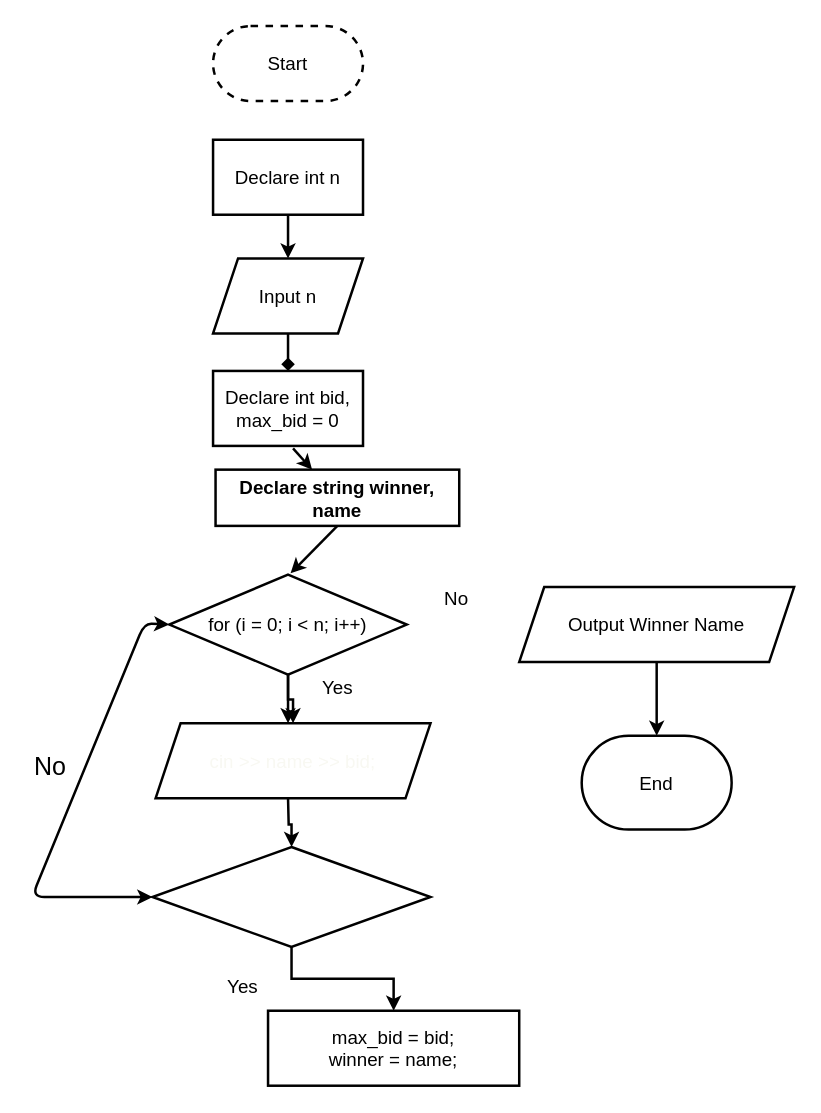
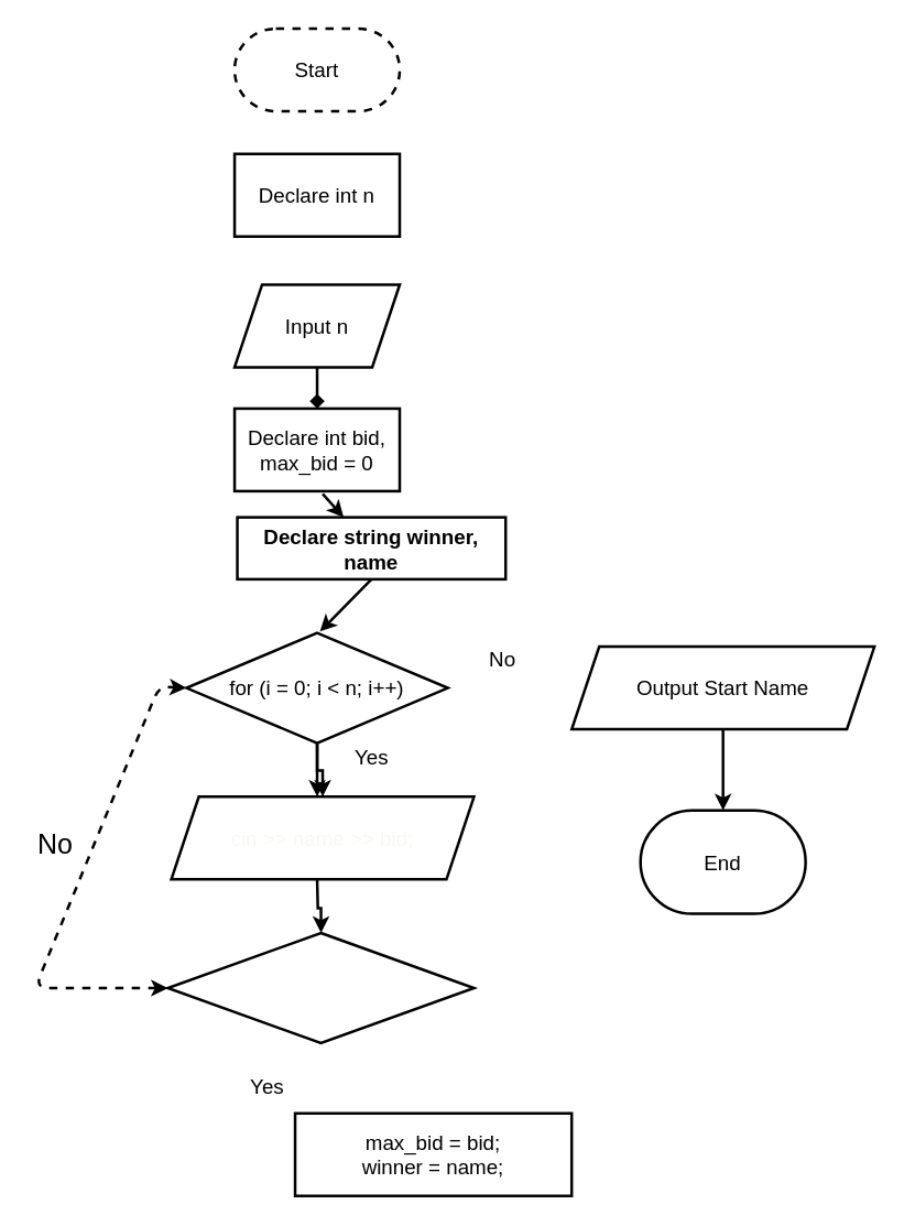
  <mxCell id="0" />
  <mxCell id="1" parent="0" />
  <mxCell id="2" value="&lt;font style=&quot;font-size: 15px;&quot;&gt;Start&lt;/font&gt;" style="rounded=1;whiteSpace=wrap;html=1;arcSize=50;fontSize=15;strokeWidth=2;dashed=1;" parent="1" vertex="1"><mxGeometry x="170" y="20" width="120" height="60" as="geometry" /></mxCell>
  <mxCell id="3" value="" style="edgeStyle=orthogonalEdgeStyle;rounded=0;orthogonalLoop=1;jettySize=auto;html=1;fontSize=15;strokeWidth=2;" parent="1" source="5" edge="1"><mxGeometry relative="1" as="geometry"><mxPoint x="230" y="578" as="targetPoint" /></mxGeometry></mxCell>
  <mxCell id="4" value="" style="edgeStyle=orthogonalEdgeStyle;rounded=0;orthogonalLoop=1;jettySize=auto;html=1;fontSize=15;strokeWidth=2;" parent="1" source="5" target="15" edge="1"><mxGeometry relative="1" as="geometry" /></mxCell>
  <mxCell id="5" value="&lt;span style=&quot;font-size: 15px;&quot;&gt;for (i = 0; i &amp;lt; n; i++)&lt;/span&gt;" style="rhombus;whiteSpace=wrap;html=1;fontSize=15;strokeWidth=2;" parent="1" vertex="1"><mxGeometry x="135" y="459" width="190" height="80" as="geometry" /></mxCell>
  <mxCell id="6" value="" style="edgeStyle=orthogonalEdgeStyle;rounded=0;orthogonalLoop=1;jettySize=auto;html=1;fontSize=15;strokeWidth=2;" edge="1" parent="1" target="14"><mxGeometry relative="1" as="geometry"><mxPoint x="230" y="638" as="sourcePoint" /></mxGeometry></mxCell>
  <mxCell id="7" value="&lt;font style=&quot;font-size: 15px;&quot;&gt;Yes&lt;/font&gt;" style="text;html=1;align=center;verticalAlign=middle;whiteSpace=wrap;rounded=0;fontSize=15;strokeWidth=2;" parent="1" vertex="1"><mxGeometry x="250" y="539" width="40" height="20" as="geometry" /></mxCell>
  <mxCell id="8" value="&lt;span style=&quot;font-size: 15px;&quot;&gt;Input n&lt;/span&gt;" style="shape=parallelogram;perimeter=parallelogramPerimeter;whiteSpace=wrap;html=1;fixedSize=1;fontSize=15;strokeWidth=2;" parent="1" vertex="1"><mxGeometry x="170" y="206" width="120" height="60" as="geometry" /></mxCell>
  <mxCell id="9" value="" style="edgeStyle=orthogonalEdgeStyle;rounded=0;orthogonalLoop=1;jettySize=auto;html=1;fontSize=15;strokeWidth=2;" parent="1" source="10" target="12" edge="1"><mxGeometry relative="1" as="geometry" /></mxCell>
- <mxCell id="10" value="&lt;span style=&quot;font-size: 15px;&quot;&gt;Output Winner Name&lt;/span&gt;" style="shape=parallelogram;perimeter=parallelogramPerimeter;whiteSpace=wrap;html=1;fixedSize=1;fontSize=15;strokeWidth=2;" parent="1" vertex="1"><mxGeometry x="415" y="469" width="220" height="60" as="geometry" /></mxCell>
+ <mxCell id="10" value="&lt;span style=&quot;font-size: 15px;&quot;&gt;Output Start Name&lt;/span&gt;" style="shape=parallelogram;perimeter=parallelogramPerimeter;whiteSpace=wrap;html=1;fixedSize=1;fontSize=15;strokeWidth=2;" parent="1" vertex="1"><mxGeometry x="415" y="469" width="220" height="60" as="geometry" /></mxCell>
  <mxCell id="11" value="&lt;font style=&quot;font-size: 15px;&quot;&gt;No&lt;/font&gt;" style="text;html=1;align=center;verticalAlign=middle;whiteSpace=wrap;rounded=0;fontSize=15;strokeWidth=2;" parent="1" vertex="1"><mxGeometry x="345" y="468" width="40" height="20" as="geometry" /></mxCell>
  <mxCell id="12" value="&lt;font style=&quot;font-size: 15px;&quot;&gt;End&lt;/font&gt;" style="rounded=1;whiteSpace=wrap;html=1;arcSize=50;fontSize=15;strokeWidth=2;" parent="1" vertex="1"><mxGeometry x="465" y="588" width="120" height="75" as="geometry" /></mxCell>
- <mxCell id="13" value="" style="edgeStyle=orthogonalEdgeStyle;rounded=0;orthogonalLoop=1;jettySize=auto;html=1;fontSize=15;strokeWidth=2;" edge="1" parent="1" source="14" target="16"><mxGeometry relative="1" as="geometry" /></mxCell>
  <mxCell id="14" value="&lt;font color=&quot;#ffffff&quot; style=&quot;font-size: 15px;&quot;&gt;if (bid &amp;gt; max_bid)&lt;/font&gt;" style="rhombus;whiteSpace=wrap;html=1;fontSize=15;strokeWidth=2;" vertex="1" parent="1"><mxGeometry x="121.5" y="677" width="222.5" height="80" as="geometry" /></mxCell>
  <mxCell id="15" value="&lt;span style=&quot;color: rgb(248, 248, 242); font-size: 15px;&quot;&gt;cin &amp;gt;&amp;gt; name &amp;gt;&amp;gt; bid;&lt;/span&gt;" style="shape=parallelogram;perimeter=parallelogramPerimeter;whiteSpace=wrap;html=1;fixedSize=1;fontSize=15;strokeWidth=2;" vertex="1" parent="1"><mxGeometry x="124" y="578" width="220" height="60" as="geometry" /></mxCell>
  <mxCell id="16" value="&lt;font style=&quot;font-size: 15px;&quot;&gt;max_bid = bid;&lt;br style=&quot;font-size: 15px;&quot;&gt;winner = name;&lt;/font&gt;" style="rounded=0;whiteSpace=wrap;html=1;fontSize=15;strokeWidth=2;" vertex="1" parent="1"><mxGeometry x="214" y="808" width="201" height="60" as="geometry" /></mxCell>
  <mxCell id="17" value="&lt;font style=&quot;font-size: 15px;&quot;&gt;Yes&lt;/font&gt;" style="text;html=1;align=center;verticalAlign=middle;whiteSpace=wrap;rounded=0;fontSize=15;strokeWidth=2;" vertex="1" parent="1"><mxGeometry x="174" y="778" width="40" height="20" as="geometry" /></mxCell>
- <mxCell id="18" value="" style="endArrow=classic;startArrow=classic;html=1;exitX=0;exitY=0.5;exitDx=0;exitDy=0;entryX=0;entryY=0.5;entryDx=0;entryDy=0;fontSize=15;strokeWidth=2;" edge="1" parent="1" source="14" target="5"><mxGeometry width="50" height="50" relative="1" as="geometry"><mxPoint x="395" y="648" as="sourcePoint" /><mxPoint x="25" y="418" as="targetPoint" /><Array as="points"><mxPoint x="25" y="717" /><mxPoint x="115" y="498" /></Array></mxGeometry></mxCell>
- <mxCell id="19" value="" style="edgeStyle=orthogonalEdgeStyle;rounded=0;orthogonalLoop=1;jettySize=auto;html=1;fontSize=15;strokeWidth=2;" edge="1" parent="1" source="20" target="8"><mxGeometry relative="1" as="geometry" /></mxCell>
+ <mxCell id="18" value="" style="endArrow=classic;startArrow=classic;html=1;exitX=0;exitY=0.5;exitDx=0;exitDy=0;entryX=0;entryY=0.5;entryDx=0;entryDy=0;fontSize=15;strokeWidth=2;dashed=1;" edge="1" parent="1" source="14" target="5"><mxGeometry width="50" height="50" relative="1" as="geometry"><mxPoint x="395" y="648" as="sourcePoint" /><mxPoint x="25" y="418" as="targetPoint" /><Array as="points"><mxPoint x="25" y="717" /><mxPoint x="115" y="498" /></Array></mxGeometry></mxCell>
  <mxCell id="20" value="Declare int n" style="rounded=0;whiteSpace=wrap;html=1;fontStyle=0;fontSize=15;strokeWidth=2;" vertex="1" parent="1"><mxGeometry x="170" y="111" width="120" height="60" as="geometry" /></mxCell>
  <mxCell id="21" value="Declare int bid, max_bid = 0" style="rounded=0;whiteSpace=wrap;html=1;fontStyle=0;fontSize=15;strokeWidth=2;" vertex="1" parent="1"><mxGeometry x="170" y="296" width="120" height="60" as="geometry" /></mxCell>
  <mxCell id="22" value="" style="edgeStyle=orthogonalEdgeStyle;rounded=0;orthogonalLoop=1;jettySize=auto;html=1;fontSize=15;strokeWidth=2;endArrow=diamond;" edge="1" parent="1" source="8" target="21"><mxGeometry relative="1" as="geometry"><mxPoint x="230" y="327" as="sourcePoint" /><mxPoint x="230" y="459" as="targetPoint" /></mxGeometry></mxCell>
  <mxCell id="23" value="Declare string winner, name" style="rounded=0;whiteSpace=wrap;html=1;fontStyle=1;fontSize=15;strokeWidth=2;" vertex="1" parent="1"><mxGeometry x="172" y="375" width="195" height="45" as="geometry" /></mxCell>
  <mxCell id="24" value="" style="endArrow=classic;html=1;exitX=0.5;exitY=1;exitDx=0;exitDy=0;fontSize=15;strokeWidth=2;" edge="1" parent="1" source="23"><mxGeometry width="50" height="50" relative="1" as="geometry"><mxPoint x="225" y="435" as="sourcePoint" /><mxPoint x="232" y="458" as="targetPoint" /></mxGeometry></mxCell>
  <mxCell id="25" value="" style="endArrow=classic;html=1;fontSize=15;strokeWidth=2;" edge="1" parent="1" target="23"><mxGeometry width="50" height="50" relative="1" as="geometry"><mxPoint x="234" y="358" as="sourcePoint" /><mxPoint x="305" y="418" as="targetPoint" /></mxGeometry></mxCell>
  <mxCell id="26" value="No" style="text;html=1;strokeColor=none;fillColor=none;align=center;verticalAlign=middle;whiteSpace=wrap;rounded=0;fontSize=20;" vertex="1" parent="1"><mxGeometry x="20" y="602" width="40" height="20" as="geometry" /></mxCell>
